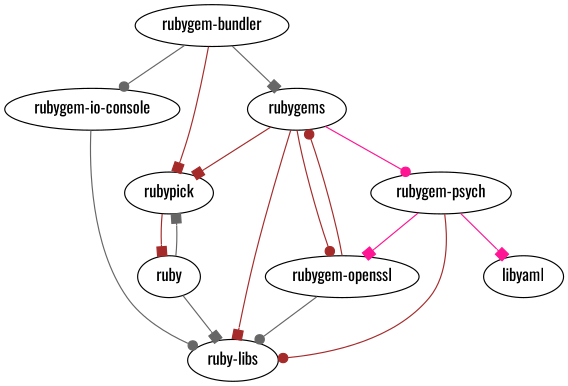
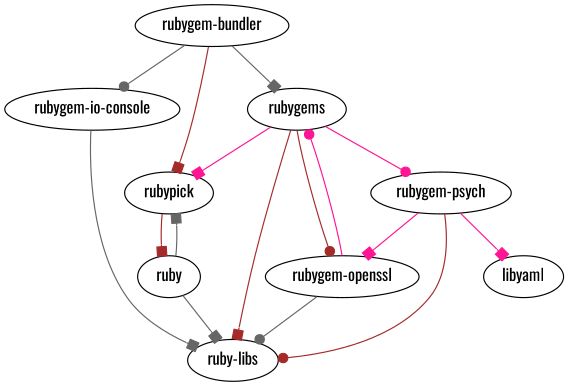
  strict digraph {
    fontname=Oswald
    node [fontname=Oswald]
    edge [arrowhead=box color=brown fontname=Oswald]
    "rubygem-bundler"
    "rubygem-io-console"
    rubygems
    rubypick
    "ruby-libs"
    "rubygem-openssl"
    "rubygem-psych"
    ruby
    libyaml
    "rubygem-bundler" -> "rubygem-io-console" [arrowhead=dot color=gray40]
    "rubygem-bundler" -> rubygems [color=gray40]
    "rubygem-bundler" -> rubypick
-   "rubygem-io-console" -> "ruby-libs" [arrowhead=dot color=gray40]
-   rubygems -> rubypick
+   "rubygem-io-console" -> "ruby-libs" [color=gray40]
+   rubygems -> rubypick [color=deeppink]
    rubygems -> "ruby-libs"
    rubygems -> "rubygem-openssl" [arrowhead=dot]
    rubygems -> "rubygem-psych" [arrowhead=dot color=deeppink]
    rubypick -> ruby
-   "rubygem-openssl" -> rubygems [arrowhead=dot]
+   "rubygem-openssl" -> rubygems [arrowhead=dot color=deeppink]
    "rubygem-openssl" -> "ruby-libs" [arrowhead=dot color=gray40]
    "rubygem-psych" -> "ruby-libs" [arrowhead=dot]
    "rubygem-psych" -> "rubygem-openssl" [color=deeppink]
    "rubygem-psych" -> libyaml [color=deeppink]
    ruby -> rubypick [color=gray40]
    ruby -> "ruby-libs" [color=gray40]
  }
